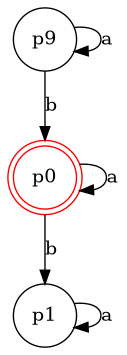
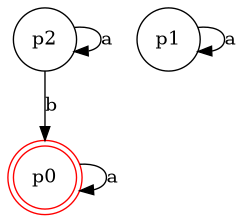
  digraph {
    rankdir=TB
    node [shape=circle]
    p0 [color=red shape=doublecircle]
    p1
-   p2 [label=p9]
+   p2
    p0 -> p0 [label=a]
-   p0 -> p1 [label=b]
    p1 -> p1 [label=a]
    p2 -> p0 [label=b]
    p2 -> p2 [label=a]
  }
